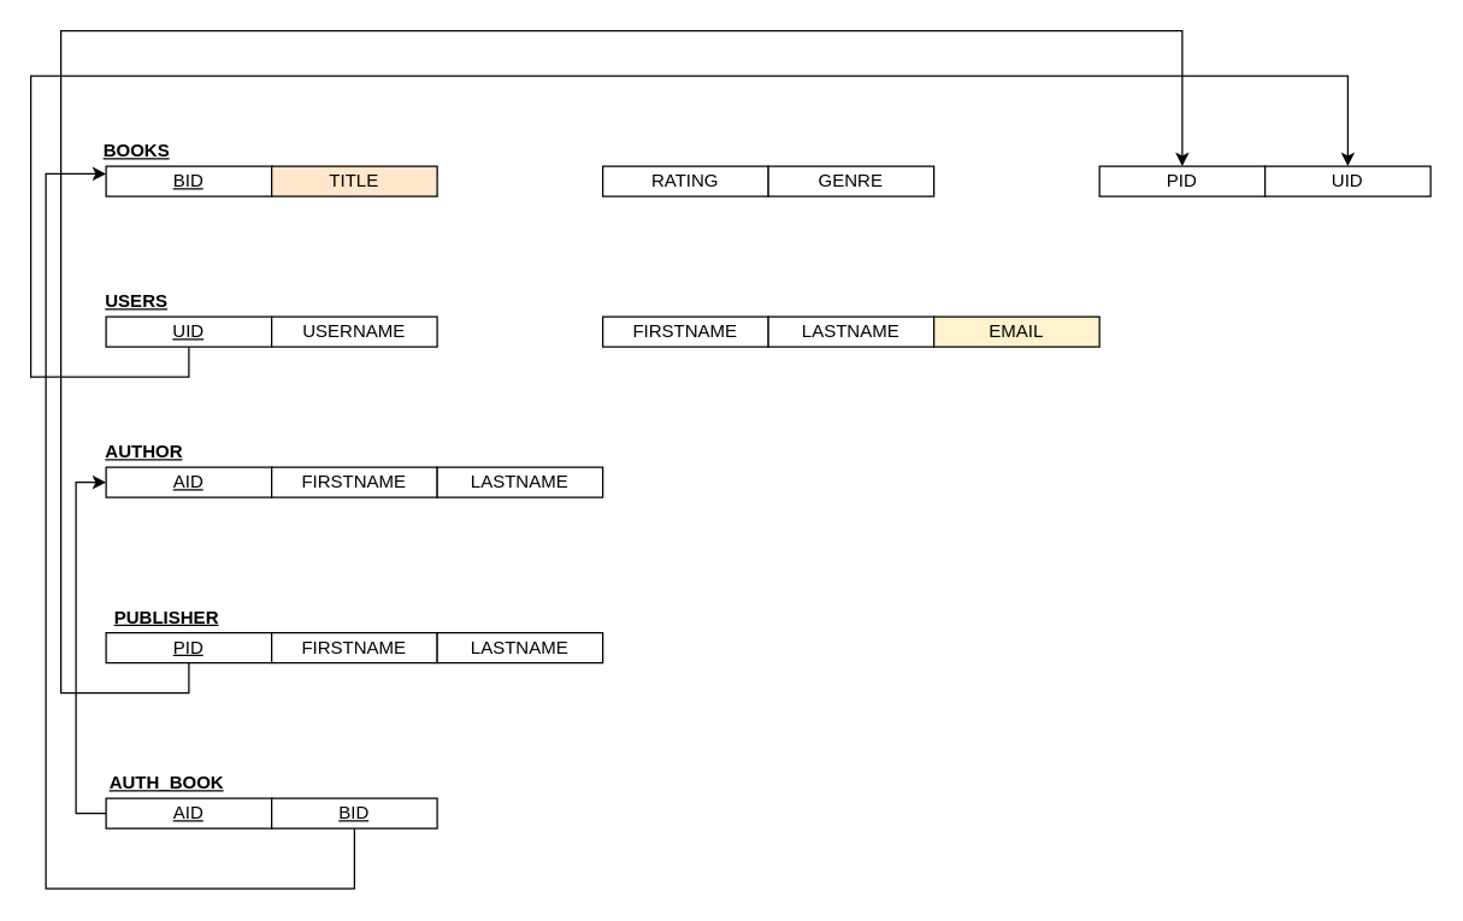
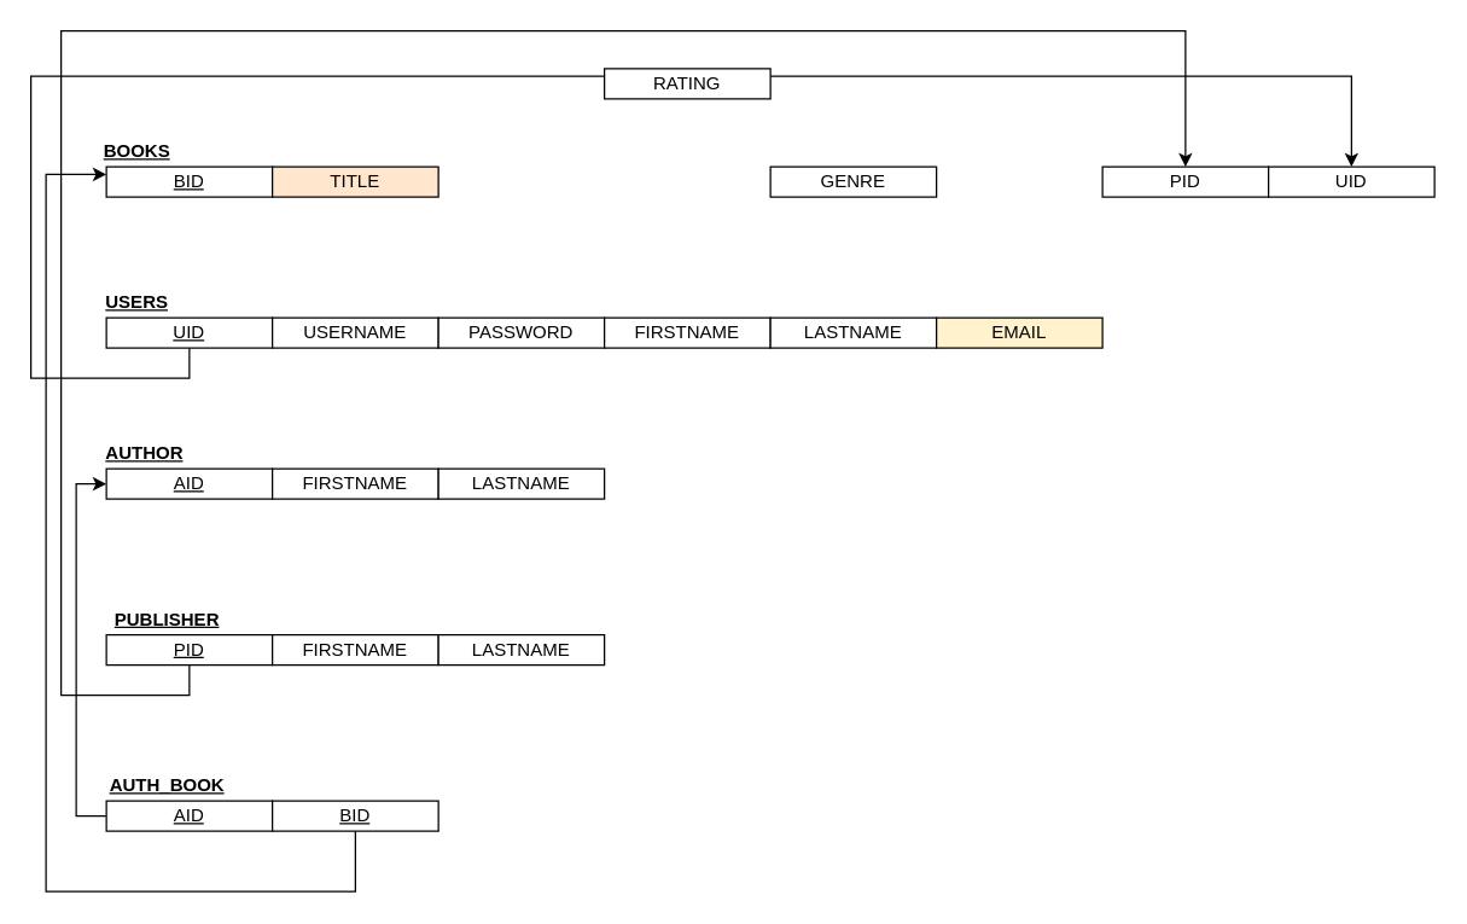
  <mxCell id="0" />
  <mxCell id="1" parent="0" />
  <mxCell id="2" value="&lt;u&gt;BID&lt;/u&gt;" style="rounded=0;whiteSpace=wrap;html=1;" parent="1" vertex="1"><mxGeometry x="70" y="110" width="110" height="20" as="geometry" /></mxCell>
  <mxCell id="3" value="&lt;b&gt;&lt;u&gt;BOOKS&lt;/u&gt;&lt;/b&gt;" style="text;html=1;align=center;verticalAlign=middle;resizable=0;points=[];autosize=1;" parent="1" vertex="1"><mxGeometry x="60" y="90" width="60" height="20" as="geometry" /></mxCell>
  <mxCell id="4" value="TITLE" style="rounded=0;whiteSpace=wrap;html=1;fillColor=#ffe6cc;" parent="1" vertex="1"><mxGeometry x="180" y="110" width="110" height="20" as="geometry" /></mxCell>
  <mxCell id="5" style="edgeStyle=orthogonalEdgeStyle;rounded=0;orthogonalLoop=1;jettySize=auto;html=1;exitX=0.5;exitY=1;exitDx=0;exitDy=0;entryX=0.5;entryY=0;entryDx=0;entryDy=0;" edge="1" parent="1" source="6" target="30"><mxGeometry relative="1" as="geometry"><Array as="points"><mxPoint x="125" y="250" /><mxPoint x="20" y="250" /><mxPoint x="20" y="50" /><mxPoint x="895" y="50" /></Array></mxGeometry></mxCell>
  <mxCell id="6" value="&lt;u&gt;UID&lt;/u&gt;" style="rounded=0;whiteSpace=wrap;html=1;" parent="1" vertex="1"><mxGeometry x="70" y="210" width="110" height="20" as="geometry" /></mxCell>
  <mxCell id="7" value="USERNAME" style="rounded=0;whiteSpace=wrap;html=1;" parent="1" vertex="1"><mxGeometry x="180" y="210" width="110" height="20" as="geometry" /></mxCell>
+ <mxCell id="8" value="PASSWORD" style="rounded=0;whiteSpace=wrap;html=1;" parent="1" vertex="1"><mxGeometry x="290" y="210" width="110" height="20" as="geometry" /></mxCell>
  <mxCell id="9" value="&lt;b&gt;&lt;u&gt;USERS&lt;/u&gt;&lt;/b&gt;" style="text;html=1;align=center;verticalAlign=middle;resizable=0;points=[];autosize=1;" parent="1" vertex="1"><mxGeometry x="60" y="190" width="60" height="20" as="geometry" /></mxCell>
  <mxCell id="10" value="FIRSTNAME" style="rounded=0;whiteSpace=wrap;html=1;" parent="1" vertex="1"><mxGeometry x="400" y="210" width="110" height="20" as="geometry" /></mxCell>
  <mxCell id="11" value="LASTNAME" style="rounded=0;whiteSpace=wrap;html=1;" parent="1" vertex="1"><mxGeometry x="510" y="210" width="110" height="20" as="geometry" /></mxCell>
  <mxCell id="12" value="EMAIL" style="rounded=0;whiteSpace=wrap;html=1;fillColor=#fff2cc;" parent="1" vertex="1"><mxGeometry x="620" y="210" width="110" height="20" as="geometry" /></mxCell>
  <mxCell id="13" value="&lt;u&gt;AID&lt;/u&gt;" style="rounded=0;whiteSpace=wrap;html=1;" parent="1" vertex="1"><mxGeometry x="70" y="310" width="110" height="20" as="geometry" /></mxCell>
  <mxCell id="14" value="&lt;b&gt;&lt;u&gt;AUTHOR&lt;/u&gt;&lt;/b&gt;" style="text;html=1;align=center;verticalAlign=middle;resizable=0;points=[];autosize=1;" parent="1" vertex="1"><mxGeometry x="60" y="290" width="70" height="20" as="geometry" /></mxCell>
  <mxCell id="15" value="FIRSTNAME" style="rounded=0;whiteSpace=wrap;html=1;" parent="1" vertex="1"><mxGeometry x="180" y="310" width="110" height="20" as="geometry" /></mxCell>
  <mxCell id="16" value="LASTNAME" style="rounded=0;whiteSpace=wrap;html=1;" parent="1" vertex="1"><mxGeometry x="290" y="310" width="110" height="20" as="geometry" /></mxCell>
  <mxCell id="17" style="edgeStyle=orthogonalEdgeStyle;rounded=0;orthogonalLoop=1;jettySize=auto;html=1;exitX=0.5;exitY=1;exitDx=0;exitDy=0;entryX=0.5;entryY=0;entryDx=0;entryDy=0;" edge="1" parent="1" source="18" target="29"><mxGeometry relative="1" as="geometry"><Array as="points"><mxPoint x="125" y="460" /><mxPoint x="40" y="460" /><mxPoint x="40" y="20" /><mxPoint x="785" y="20" /></Array></mxGeometry></mxCell>
  <mxCell id="18" value="&lt;u&gt;PID&lt;/u&gt;" style="rounded=0;whiteSpace=wrap;html=1;" parent="1" vertex="1"><mxGeometry x="70" y="420" width="110" height="20" as="geometry" /></mxCell>
  <mxCell id="19" value="&lt;b&gt;&lt;u&gt;PUBLISHER&lt;/u&gt;&lt;/b&gt;" style="text;html=1;align=center;verticalAlign=middle;resizable=0;points=[];autosize=1;" parent="1" vertex="1"><mxGeometry x="70" y="400" width="80" height="20" as="geometry" /></mxCell>
  <mxCell id="20" value="FIRSTNAME" style="rounded=0;whiteSpace=wrap;html=1;" parent="1" vertex="1"><mxGeometry x="180" y="420" width="110" height="20" as="geometry" /></mxCell>
  <mxCell id="21" value="LASTNAME" style="rounded=0;whiteSpace=wrap;html=1;" parent="1" vertex="1"><mxGeometry x="290" y="420" width="110" height="20" as="geometry" /></mxCell>
  <mxCell id="22" style="edgeStyle=orthogonalEdgeStyle;rounded=0;orthogonalLoop=1;jettySize=auto;html=1;exitX=0;exitY=0.5;exitDx=0;exitDy=0;entryX=0;entryY=0.5;entryDx=0;entryDy=0;" edge="1" parent="1" source="23" target="13"><mxGeometry relative="1" as="geometry" /></mxCell>
  <mxCell id="23" value="&lt;u&gt;AID&lt;/u&gt;" style="rounded=0;whiteSpace=wrap;html=1;" parent="1" vertex="1"><mxGeometry x="70" y="530" width="110" height="20" as="geometry" /></mxCell>
  <mxCell id="24" value="&lt;b&gt;&lt;u&gt;AUTH_BOOK&lt;/u&gt;&lt;/b&gt;" style="text;html=1;align=center;verticalAlign=middle;resizable=0;points=[];autosize=1;" parent="1" vertex="1"><mxGeometry x="65" y="510" width="90" height="20" as="geometry" /></mxCell>
  <mxCell id="25" style="edgeStyle=orthogonalEdgeStyle;rounded=0;orthogonalLoop=1;jettySize=auto;html=1;exitX=0.5;exitY=1;exitDx=0;exitDy=0;entryX=0;entryY=0.25;entryDx=0;entryDy=0;" edge="1" parent="1" source="26" target="2"><mxGeometry relative="1" as="geometry"><mxPoint x="20" y="170" as="targetPoint" /><Array as="points"><mxPoint x="235" y="590" /><mxPoint x="30" y="590" /><mxPoint x="30" y="115" /></Array></mxGeometry></mxCell>
  <mxCell id="26" value="&lt;u&gt;BID&lt;/u&gt;" style="rounded=0;whiteSpace=wrap;html=1;" parent="1" vertex="1"><mxGeometry x="180" y="530" width="110" height="20" as="geometry" /></mxCell>
- <mxCell id="27" value="RATING" style="rounded=0;whiteSpace=wrap;html=1;" parent="1" vertex="1"><mxGeometry x="400" y="110" width="110" height="20" as="geometry" /></mxCell>
+ <mxCell id="27" value="RATING" style="rounded=0;whiteSpace=wrap;html=1;" parent="1" vertex="1"><mxGeometry x="400" y="45" width="110" height="20" as="geometry" /></mxCell>
  <mxCell id="28" value="GENRE" style="rounded=0;whiteSpace=wrap;html=1;" parent="1" vertex="1"><mxGeometry x="510" y="110" width="110" height="20" as="geometry" /></mxCell>
  <mxCell id="29" value="PID" style="rounded=0;whiteSpace=wrap;html=1;" vertex="1" parent="1"><mxGeometry x="730" y="110" width="110" height="20" as="geometry" /></mxCell>
  <mxCell id="30" value="UID" style="rounded=0;whiteSpace=wrap;html=1;" vertex="1" parent="1"><mxGeometry x="840" y="110" width="110" height="20" as="geometry" /></mxCell>
